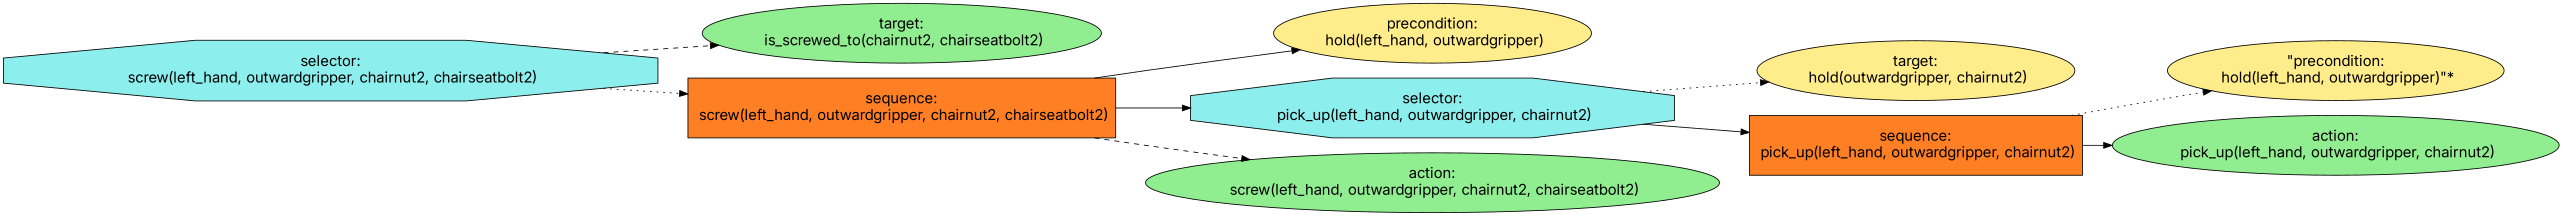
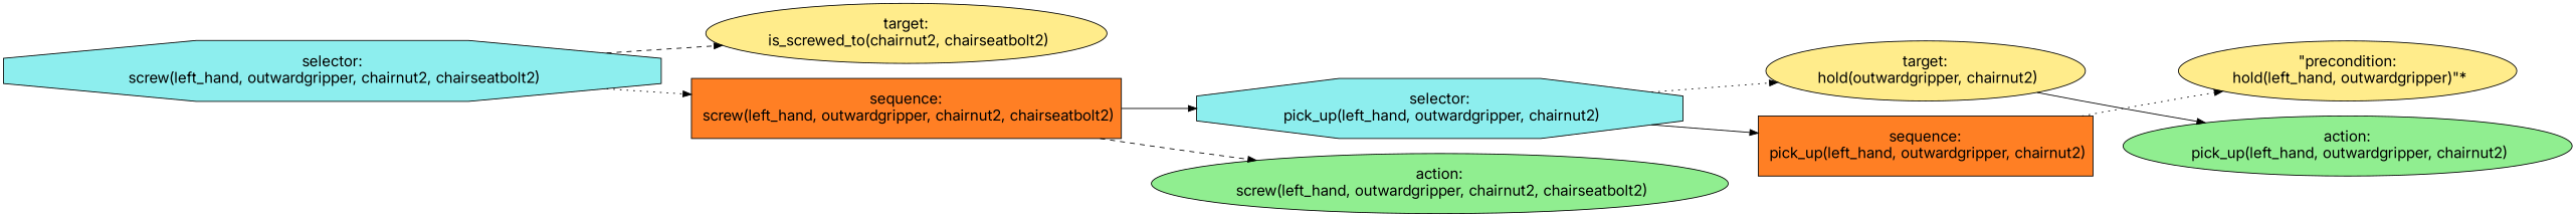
  digraph {
    fontname=Inter
    ordering=out
    rankdir=LR
    node [fillcolor=lightgoldenrod1 fontcolor=black fontname=Inter fontsize=18 shape=ellipse style=filled]
    edge [fontname=Inter style=solid]
    n1 [fillcolor=darkslategray2 label="selector:\n screw(left_hand, outwardgripper, chairnut2, chairseatbolt2)" shape=octagon]
-   n2 [fillcolor=lightgreen height=1.0 label="target:\n is_screwed_to(chairnut2, chairseatbolt2)"]
+   n2 [height=1.0 label="target:\n is_screwed_to(chairnut2, chairseatbolt2)"]
    n3 [fillcolor=chocolate1 height=1.0 label="sequence:\n screw(left_hand, outwardgripper, chairnut2, chairseatbolt2)" shape=box]
-   n4 [height=1.0 label="precondition:\n hold(left_hand, outwardgripper)"]
    n5 [fillcolor=darkslategray2 height=1.0 label="selector:\n pick_up(left_hand, outwardgripper, chairnut2)" shape=octagon]
    n6 [fillcolor=lightgreen height=1.0 label="action:\n screw(left_hand, outwardgripper, chairnut2, chairseatbolt2)"]
    n7 [height=1.0 label="target:\n hold(outwardgripper, chairnut2)"]
    n8 [fillcolor=chocolate1 height=1.0 label="sequence:\n pick_up(left_hand, outwardgripper, chairnut2)" shape=box]
    n9 [height=1.0 label="\"precondition:\n hold(left_hand, outwardgripper)\"*"]
    n10 [fillcolor=lightgreen height=1.0 label="action:\n pick_up(left_hand, outwardgripper, chairnut2)"]
    n1 -> n2 [style=dashed]
    n1 -> n3 [style=dotted]
-   n3 -> n4
    n3 -> n5
    n3 -> n6 [style=dashed]
    n5 -> n7 [style=dotted]
    n5 -> n8
    n8 -> n9 [style=dotted]
-   n8 -> n10
+   n7 -> n10
  }
